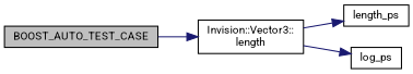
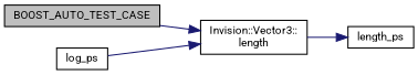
  digraph {
    fontname=Roboto
    rankdir=LR
    node [color=black fillcolor=white fontname=Roboto fontsize=10 shape=record style=filled]
    edge [color=midnightblue fontname=Roboto fontsize=10 labelfontname=Helvetica labelfontsize=10 style=solid]
    n1 [fillcolor=grey75 fontcolor=black height=0.2 label=BOOST_AUTO_TEST_CASE width=0.4]
    n2 [height=0.2 label="Invision::Vector3::\llength" width=0.4]
    n3 [height=0.2 label=length_ps width=0.4]
    n4 [height=0.2 label=log_ps width=0.4]
    n1 -> n2
    n2 -> n3
-   n2 -> n4
+   n4 -> n2
  }
